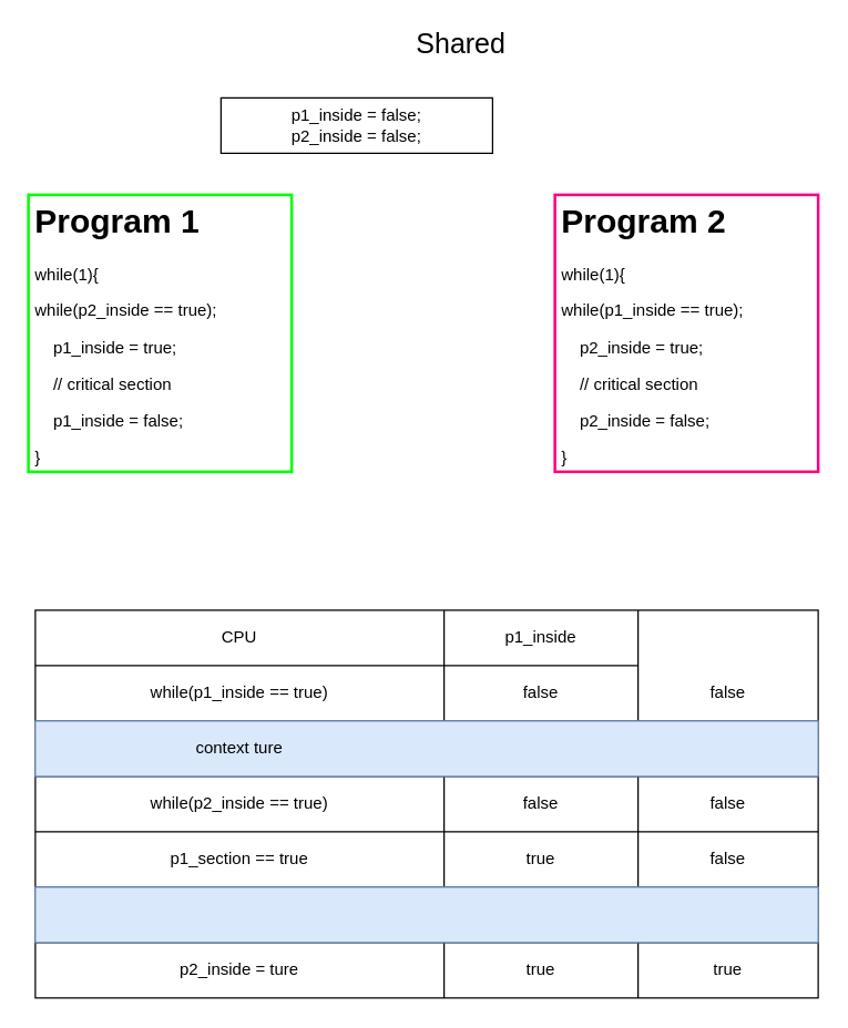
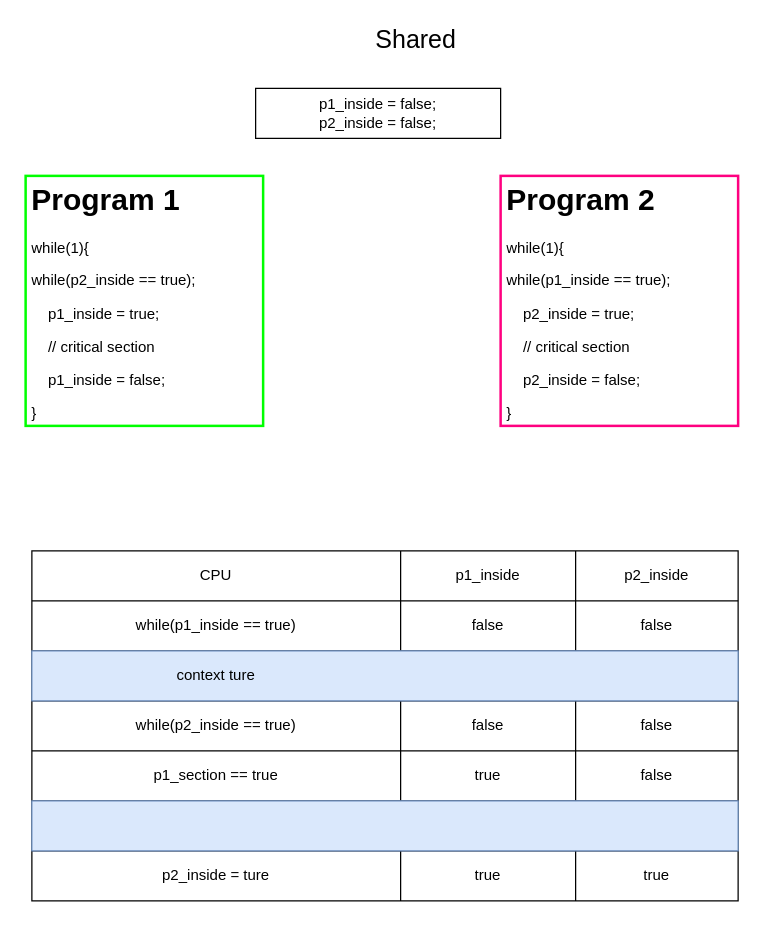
  <mxCell id="0" />
  <mxCell id="1" parent="0" />
  <mxCell id="2" value="&lt;h1&gt;Program 1&lt;/h1&gt;&lt;p&gt;while(1){&lt;/p&gt;&lt;p&gt;&lt;span&gt; &lt;/span&gt;while(p2_inside == true);&lt;/p&gt;&lt;p&gt;&amp;nbsp; &amp;nbsp; p1_inside = true;&lt;/p&gt;&lt;p&gt;&amp;nbsp; &amp;nbsp; // critical section&lt;/p&gt;&lt;p&gt;&amp;nbsp; &amp;nbsp; p1_inside = false;&lt;/p&gt;&lt;p&gt;}&lt;/p&gt;" style="text;html=1;fillColor=none;spacing=5;spacingTop=-20;whiteSpace=wrap;overflow=hidden;rounded=0;strokeColor=#00FF00;strokeWidth=2;" vertex="1" parent="1"><mxGeometry x="20" y="140" width="190" height="200" as="geometry" /></mxCell>
  <mxCell id="3" value="&lt;h1&gt;Program 2&lt;/h1&gt;&lt;p&gt;while(1){&lt;/p&gt;&lt;p&gt;&lt;span&gt; &lt;/span&gt;while(p1_inside == true);&lt;/p&gt;&lt;p&gt;&amp;nbsp; &amp;nbsp; p2_inside = true;&lt;/p&gt;&lt;p&gt;&amp;nbsp; &amp;nbsp; // critical section&lt;/p&gt;&lt;p&gt;&amp;nbsp; &amp;nbsp; p2_inside = false;&lt;/p&gt;&lt;p&gt;}&lt;/p&gt;" style="text;html=1;fillColor=none;spacing=5;spacingTop=-20;whiteSpace=wrap;overflow=hidden;rounded=0;strokeWidth=2;strokeColor=#FF0080;" vertex="1" parent="1"><mxGeometry x="400" y="140" width="190" height="200" as="geometry" /></mxCell>
- <mxCell id="4" value="&lt;div&gt;p1_inside = false;&lt;/div&gt;&lt;div&gt;p2_inside = false;&lt;/div&gt;" style="text;html=1;fillColor=none;align=center;verticalAlign=middle;whiteSpace=wrap;rounded=0;strokeColor=#000000;" vertex="1" parent="1"><mxGeometry x="159" y="70" width="196" height="40" as="geometry" /></mxCell>
+ <mxCell id="4" value="&lt;div&gt;p1_inside = false;&lt;/div&gt;&lt;div&gt;p2_inside = false;&lt;/div&gt;" style="text;html=1;fillColor=none;align=center;verticalAlign=middle;whiteSpace=wrap;rounded=0;strokeColor=#000000;" vertex="1" parent="1"><mxGeometry x="204" y="70" width="196" height="40" as="geometry" /></mxCell>
  <mxCell id="5" value="&lt;font style=&quot;font-size: 20px&quot;&gt;Shared&lt;/font&gt;" style="text;html=1;align=center;verticalAlign=middle;resizable=0;points=[];autosize=1;" vertex="1" parent="1"><mxGeometry x="292" y="20" width="80" height="20" as="geometry" /></mxCell>
  <mxCell id="6" value="" style="shape=table;html=1;whiteSpace=wrap;startSize=0;container=1;collapsible=0;childLayout=tableLayout;" vertex="1" parent="1"><mxGeometry x="25" y="440" width="565" height="280" as="geometry" /></mxCell>
  <mxCell id="7" style="shape=partialRectangle;html=1;whiteSpace=wrap;collapsible=0;dropTarget=0;pointerEvents=0;fillColor=none;top=0;left=0;bottom=0;right=0;points=[[0,0.5],[1,0.5]];portConstraint=eastwest;" vertex="1" parent="6"><mxGeometry width="565" height="40" as="geometry" /></mxCell>
  <mxCell id="8" value="CPU" style="shape=partialRectangle;html=1;whiteSpace=wrap;connectable=0;overflow=hidden;fillColor=none;top=0;left=0;bottom=0;right=0;" vertex="1" parent="7"><mxGeometry width="295" height="40" as="geometry" /></mxCell>
  <mxCell id="9" value="p1_inside" style="shape=partialRectangle;html=1;whiteSpace=wrap;connectable=0;overflow=hidden;fillColor=none;top=0;left=0;bottom=0;right=0;" vertex="1" parent="7"><mxGeometry x="295" width="140" height="40" as="geometry" /></mxCell>
+ <mxCell id="10" value="p2_inside" style="shape=partialRectangle;html=1;whiteSpace=wrap;connectable=0;overflow=hidden;fillColor=none;top=0;left=0;bottom=0;right=0;" vertex="1" parent="7"><mxGeometry x="435" width="130" height="40" as="geometry" /></mxCell>
  <mxCell id="11" value="" style="shape=partialRectangle;html=1;whiteSpace=wrap;collapsible=0;dropTarget=0;pointerEvents=0;fillColor=none;top=0;left=0;bottom=0;right=0;points=[[0,0.5],[1,0.5]];portConstraint=eastwest;" vertex="1" parent="6"><mxGeometry y="40" width="565" height="40" as="geometry" /></mxCell>
  <mxCell id="12" value="while(p1_inside == true)" style="shape=partialRectangle;html=1;whiteSpace=wrap;connectable=0;overflow=hidden;fillColor=none;top=0;left=0;bottom=0;right=0;" vertex="1" parent="11"><mxGeometry width="295" height="40" as="geometry" /></mxCell>
  <mxCell id="13" value="false" style="shape=partialRectangle;html=1;whiteSpace=wrap;connectable=0;overflow=hidden;fillColor=none;top=0;left=0;bottom=0;right=0;" vertex="1" parent="11"><mxGeometry x="295" width="140" height="40" as="geometry" /></mxCell>
  <mxCell id="14" value="false" style="shape=partialRectangle;html=1;whiteSpace=wrap;connectable=0;overflow=hidden;fillColor=none;top=0;left=0;bottom=0;right=0;" vertex="1" parent="11"><mxGeometry x="435" width="130" height="40" as="geometry" /></mxCell>
  <mxCell id="15" value="" style="shape=partialRectangle;html=1;whiteSpace=wrap;collapsible=0;dropTarget=0;pointerEvents=0;fillColor=none;top=0;left=0;bottom=0;right=0;points=[[0,0.5],[1,0.5]];portConstraint=eastwest;" vertex="1" parent="6"><mxGeometry y="80" width="565" height="40" as="geometry" /></mxCell>
  <mxCell id="16" value="" style="group;fillColor=#dae8fc;strokeColor=#6c8ebf;" vertex="1" connectable="0" parent="15"><mxGeometry width="565" height="40" as="geometry" /></mxCell>
  <mxCell id="17" value="context ture" style="shape=partialRectangle;html=1;whiteSpace=wrap;connectable=0;overflow=hidden;fillColor=none;top=0;left=0;bottom=0;right=0;" vertex="1" parent="16"><mxGeometry width="295" height="40" as="geometry" /></mxCell>
  <mxCell id="18" value="" style="shape=partialRectangle;html=1;whiteSpace=wrap;connectable=0;overflow=hidden;fillColor=none;top=0;left=0;bottom=0;right=0;" vertex="1" parent="16"><mxGeometry x="435" width="130" height="40" as="geometry" /></mxCell>
  <mxCell id="19" value="" style="shape=partialRectangle;html=1;whiteSpace=wrap;collapsible=0;dropTarget=0;pointerEvents=0;fillColor=none;top=0;left=0;bottom=0;right=0;points=[[0,0.5],[1,0.5]];portConstraint=eastwest;" vertex="1" parent="6"><mxGeometry y="120" width="565" height="40" as="geometry" /></mxCell>
  <mxCell id="20" value="while(p2_inside == true)" style="shape=partialRectangle;html=1;whiteSpace=wrap;connectable=0;overflow=hidden;fillColor=none;top=0;left=0;bottom=0;right=0;" vertex="1" parent="19"><mxGeometry width="295" height="40" as="geometry" /></mxCell>
  <mxCell id="21" value="false" style="shape=partialRectangle;html=1;whiteSpace=wrap;connectable=0;overflow=hidden;fillColor=none;top=0;left=0;bottom=0;right=0;" vertex="1" parent="19"><mxGeometry x="295" width="140" height="40" as="geometry" /></mxCell>
  <mxCell id="22" value="false" style="shape=partialRectangle;html=1;whiteSpace=wrap;connectable=0;overflow=hidden;fillColor=none;top=0;left=0;bottom=0;right=0;" vertex="1" parent="19"><mxGeometry x="435" width="130" height="40" as="geometry" /></mxCell>
  <mxCell id="23" value="" style="shape=partialRectangle;html=1;whiteSpace=wrap;collapsible=0;dropTarget=0;pointerEvents=0;fillColor=none;top=0;left=0;bottom=0;right=0;points=[[0,0.5],[1,0.5]];portConstraint=eastwest;" vertex="1" parent="6"><mxGeometry y="160" width="565" height="40" as="geometry" /></mxCell>
  <mxCell id="24" value="p1_section == true" style="shape=partialRectangle;html=1;whiteSpace=wrap;connectable=0;overflow=hidden;fillColor=none;top=0;left=0;bottom=0;right=0;" vertex="1" parent="23"><mxGeometry width="295" height="40" as="geometry" /></mxCell>
  <mxCell id="25" value="true" style="shape=partialRectangle;html=1;whiteSpace=wrap;connectable=0;overflow=hidden;fillColor=none;top=0;left=0;bottom=0;right=0;" vertex="1" parent="23"><mxGeometry x="295" width="140" height="40" as="geometry" /></mxCell>
  <mxCell id="26" value="false" style="shape=partialRectangle;html=1;whiteSpace=wrap;connectable=0;overflow=hidden;fillColor=none;top=0;left=0;bottom=0;right=0;" vertex="1" parent="23"><mxGeometry x="435" width="130" height="40" as="geometry" /></mxCell>
  <mxCell id="27" value="" style="shape=partialRectangle;html=1;whiteSpace=wrap;collapsible=0;dropTarget=0;pointerEvents=0;fillColor=none;top=0;left=0;bottom=0;right=0;points=[[0,0.5],[1,0.5]];portConstraint=eastwest;" vertex="1" parent="6"><mxGeometry y="200" width="565" height="40" as="geometry" /></mxCell>
  <mxCell id="28" value="" style="group;fillColor=#dae8fc;strokeColor=#6c8ebf;" vertex="1" connectable="0" parent="27"><mxGeometry width="565" height="40" as="geometry" /></mxCell>
  <mxCell id="29" value="" style="shape=partialRectangle;html=1;whiteSpace=wrap;connectable=0;overflow=hidden;fillColor=none;top=0;left=0;bottom=0;right=0;" vertex="1" parent="28"><mxGeometry width="295" height="40" as="geometry" /></mxCell>
  <mxCell id="30" value="" style="shape=partialRectangle;html=1;whiteSpace=wrap;connectable=0;overflow=hidden;fillColor=none;top=0;left=0;bottom=0;right=0;" vertex="1" parent="28"><mxGeometry x="295" width="140" height="40" as="geometry" /></mxCell>
  <mxCell id="31" value="" style="shape=partialRectangle;html=1;whiteSpace=wrap;connectable=0;overflow=hidden;fillColor=none;top=0;left=0;bottom=0;right=0;" vertex="1" parent="28"><mxGeometry x="435" width="130" height="40" as="geometry" /></mxCell>
  <mxCell id="32" value="" style="shape=partialRectangle;html=1;whiteSpace=wrap;collapsible=0;dropTarget=0;pointerEvents=0;fillColor=none;top=0;left=0;bottom=0;right=0;points=[[0,0.5],[1,0.5]];portConstraint=eastwest;" vertex="1" parent="6"><mxGeometry y="240" width="565" height="40" as="geometry" /></mxCell>
  <mxCell id="33" value="p2_inside = ture" style="shape=partialRectangle;html=1;whiteSpace=wrap;connectable=0;overflow=hidden;fillColor=none;top=0;left=0;bottom=0;right=0;" vertex="1" parent="32"><mxGeometry width="295" height="40" as="geometry" /></mxCell>
  <mxCell id="34" value="true" style="shape=partialRectangle;html=1;whiteSpace=wrap;connectable=0;overflow=hidden;fillColor=none;top=0;left=0;bottom=0;right=0;" vertex="1" parent="32"><mxGeometry x="295" width="140" height="40" as="geometry" /></mxCell>
  <mxCell id="35" value="true" style="shape=partialRectangle;html=1;whiteSpace=wrap;connectable=0;overflow=hidden;fillColor=none;top=0;left=0;bottom=0;right=0;" vertex="1" parent="32"><mxGeometry x="435" width="130" height="40" as="geometry" /></mxCell>
